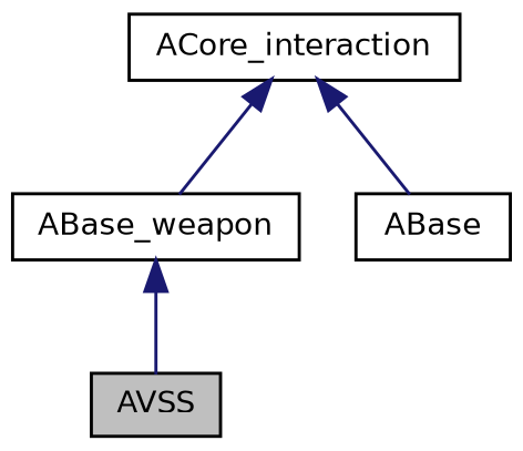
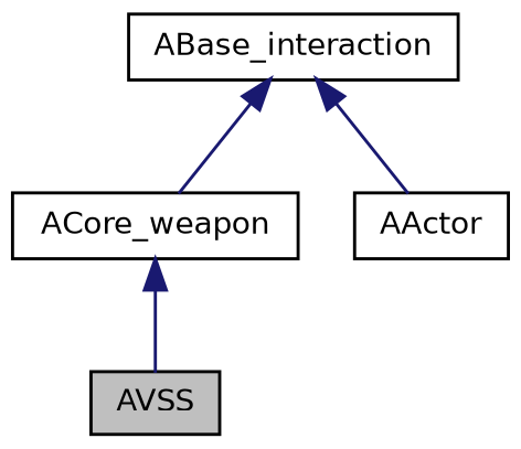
  digraph {
    node [color=black fillcolor=white fontname=Helvetica fontsize=10 shape=record style=filled]
    edge [color=midnightblue dir=back fontname=Helvetica fontsize=10 labelfontname=Helvetica labelfontsize=10 style=solid]
    n1 [fillcolor=grey75 fontcolor=black height=0.2 label=AVSS width=0.4]
-   n2 [height=0.2 label=ABase_weapon width=0.4]
-   n3 [height=0.2 label=ACore_interaction width=0.4]
-   n4 [height=0.2 label=ABase width=0.4]
+   n2 [height=0.2 label=ACore_weapon width=0.4]
+   n3 [height=0.2 label=ABase_interaction width=0.4]
+   n4 [height=0.2 label=AActor width=0.4]
    n2 -> n1
    n3 -> n2
    n3 -> n4
  }
